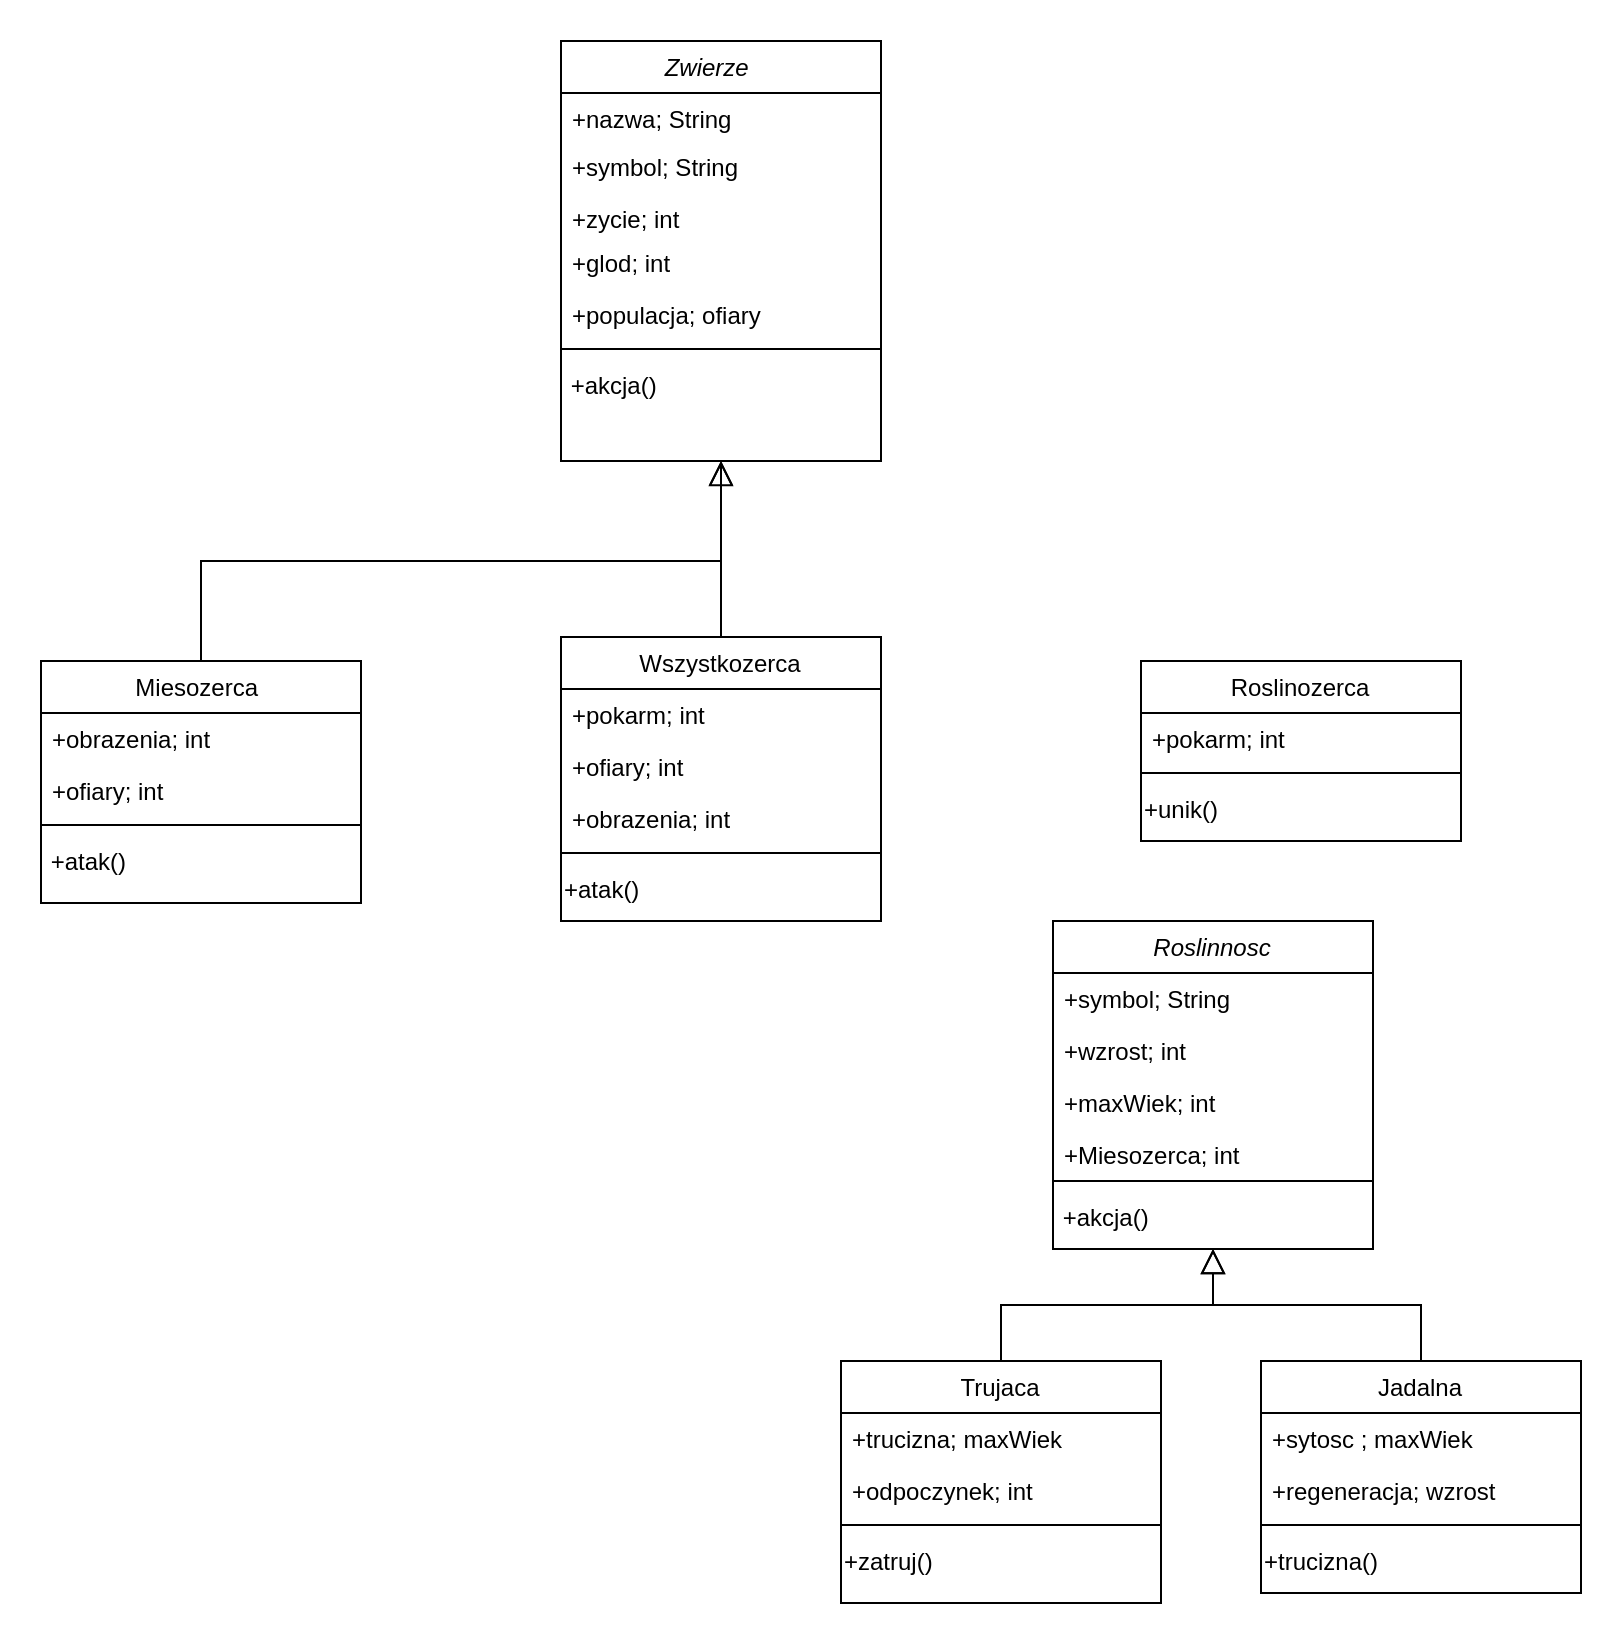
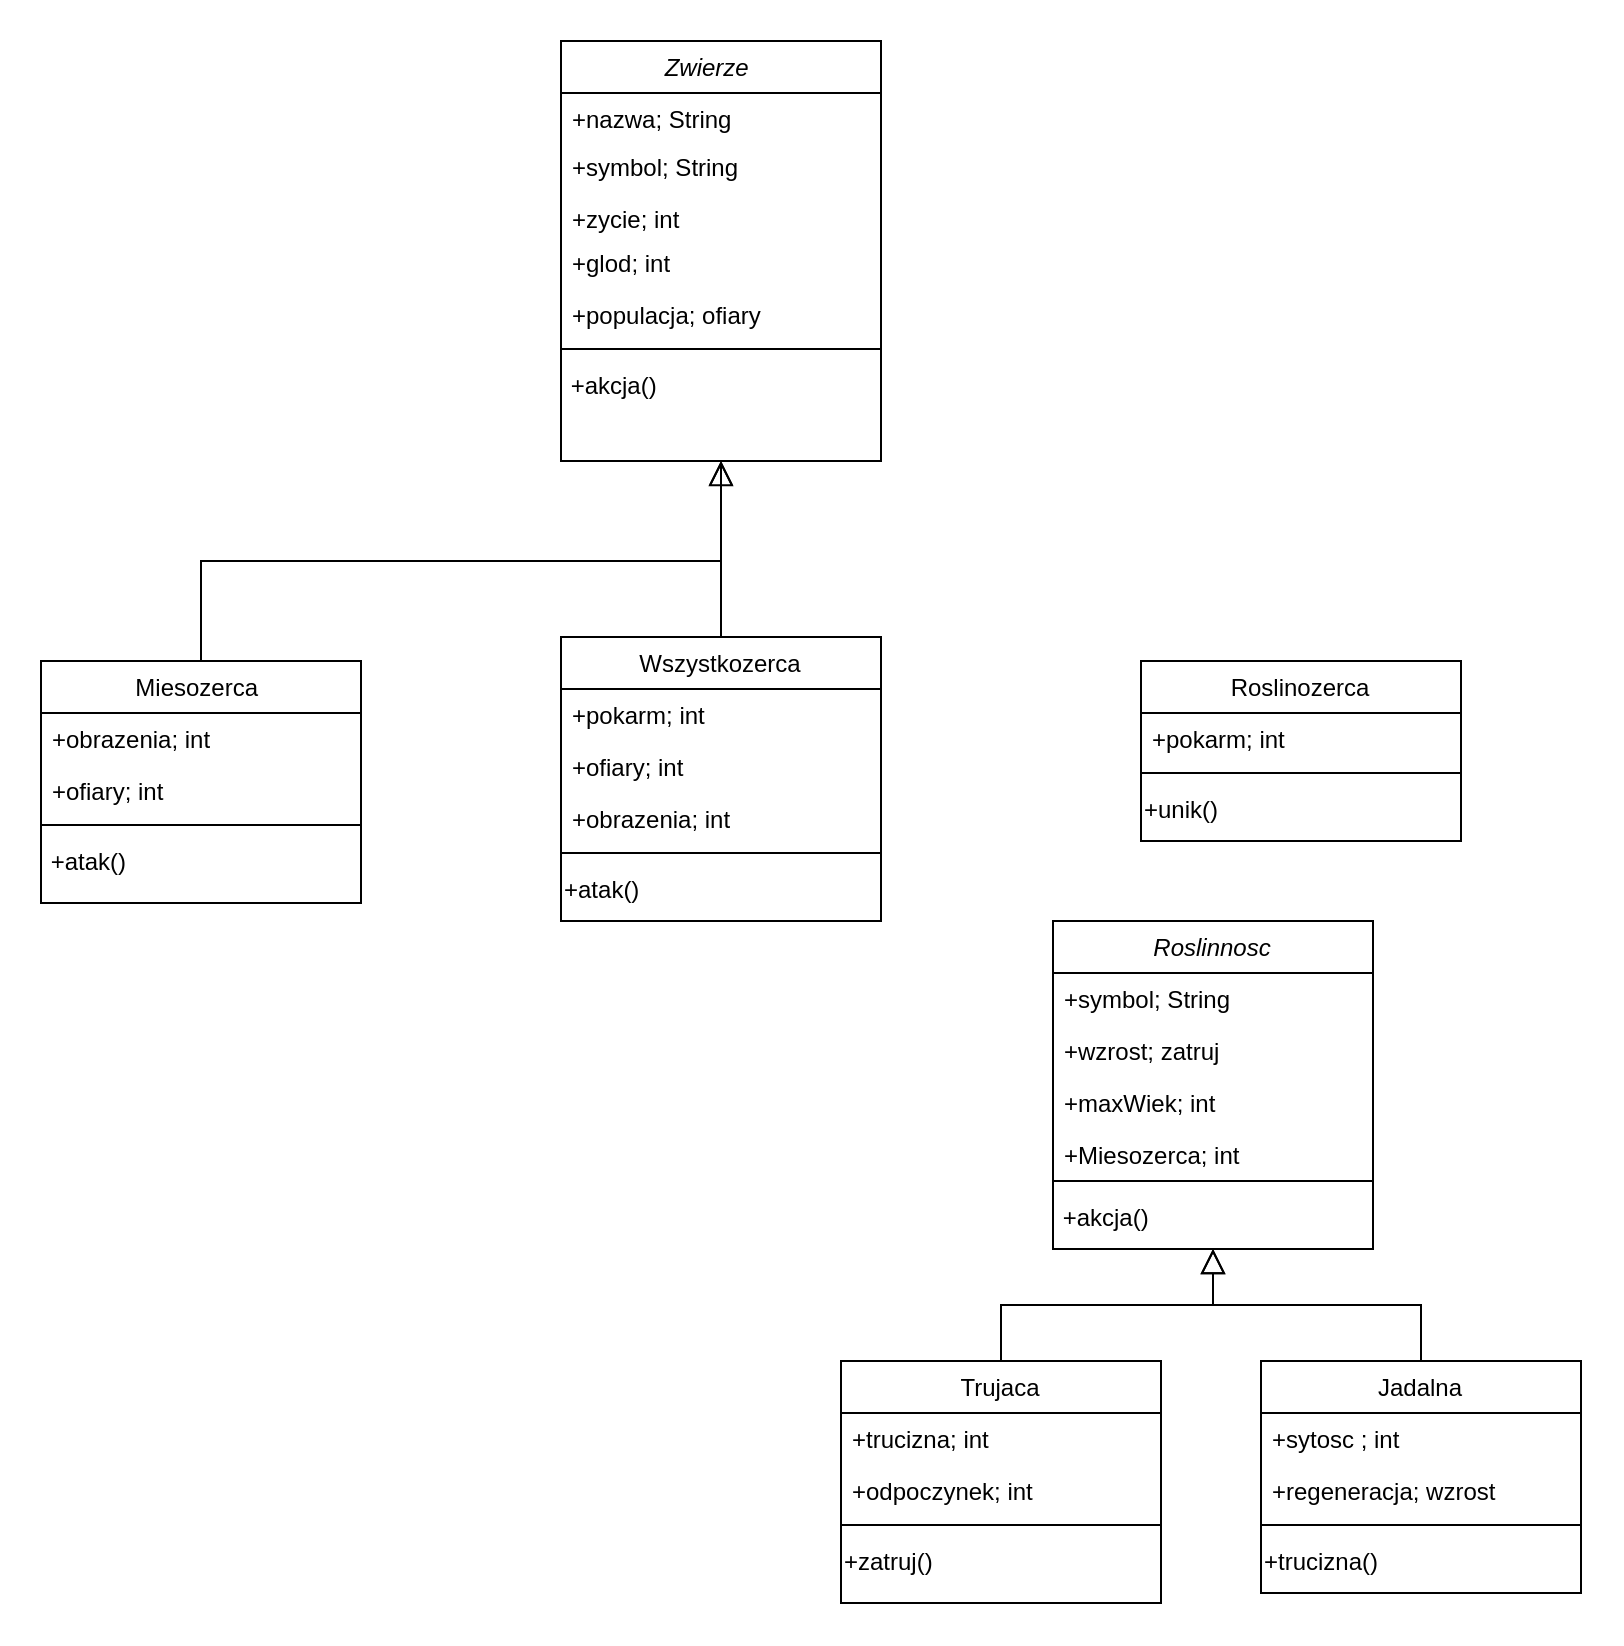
  <mxCell id="0" />
  <mxCell id="1" parent="0" />
  <mxCell id="2" value="Zwierze    " style="swimlane;fontStyle=2;align=center;verticalAlign=top;childLayout=stackLayout;horizontal=1;startSize=26;horizontalStack=0;resizeParent=1;resizeLast=0;collapsible=1;marginBottom=0;rounded=0;shadow=0;strokeWidth=1;" parent="1" vertex="1"><mxGeometry x="280" y="20" width="160" height="210" as="geometry"><mxRectangle x="230" y="140" width="160" height="26" as="alternateBounds" /></mxGeometry></mxCell>
  <mxCell id="3" value="+nazwa; String" style="text;align=left;verticalAlign=top;spacingLeft=4;spacingRight=4;overflow=hidden;rotatable=0;points=[[0,0.5],[1,0.5]];portConstraint=eastwest;" parent="2" vertex="1"><mxGeometry y="26" width="160" height="24" as="geometry" /></mxCell>
  <mxCell id="4" value="+symbol; String" style="text;align=left;verticalAlign=top;spacingLeft=4;spacingRight=4;overflow=hidden;rotatable=0;points=[[0,0.5],[1,0.5]];portConstraint=eastwest;rounded=0;shadow=0;html=0;" parent="2" vertex="1"><mxGeometry y="50" width="160" height="26" as="geometry" /></mxCell>
  <mxCell id="5" value="+zycie; int" style="text;align=left;verticalAlign=top;spacingLeft=4;spacingRight=4;overflow=hidden;rotatable=0;points=[[0,0.5],[1,0.5]];portConstraint=eastwest;rounded=0;shadow=0;html=0;" parent="2" vertex="1"><mxGeometry y="76" width="160" height="22" as="geometry" /></mxCell>
  <mxCell id="6" value="+glod; int" style="text;align=left;verticalAlign=top;spacingLeft=4;spacingRight=4;overflow=hidden;rotatable=0;points=[[0,0.5],[1,0.5]];portConstraint=eastwest;rounded=0;shadow=0;html=0;" parent="2" vertex="1"><mxGeometry y="98" width="160" height="26" as="geometry" /></mxCell>
  <mxCell id="7" value="+populacja; ofiary" style="text;align=left;verticalAlign=top;spacingLeft=4;spacingRight=4;overflow=hidden;rotatable=0;points=[[0,0.5],[1,0.5]];portConstraint=eastwest;rounded=0;shadow=0;html=0;" parent="2" vertex="1"><mxGeometry y="124" width="160" height="26" as="geometry" /></mxCell>
  <mxCell id="8" value="" style="line;html=1;strokeWidth=1;align=left;verticalAlign=middle;spacingTop=-1;spacingLeft=3;spacingRight=3;rotatable=0;labelPosition=right;points=[];portConstraint=eastwest;" parent="2" vertex="1"><mxGeometry y="150" width="160" height="8" as="geometry" /></mxCell>
  <mxCell id="9" value="&amp;nbsp;+akcja()" style="text;html=1;align=left;verticalAlign=middle;resizable=0;points=[];autosize=1;strokeColor=none;fillColor=none;" parent="2" vertex="1"><mxGeometry y="158" width="160" height="30" as="geometry" /></mxCell>
  <mxCell id="10" value="Miesozerca " style="swimlane;fontStyle=0;align=center;verticalAlign=top;childLayout=stackLayout;horizontal=1;startSize=26;horizontalStack=0;resizeParent=1;resizeLast=0;collapsible=1;marginBottom=0;rounded=0;shadow=0;strokeWidth=1;" parent="1" vertex="1"><mxGeometry x="20" y="330" width="160" height="121" as="geometry"><mxRectangle x="130" y="380" width="160" height="26" as="alternateBounds" /></mxGeometry></mxCell>
  <mxCell id="11" value="+obrazenia; int" style="text;align=left;verticalAlign=top;spacingLeft=4;spacingRight=4;overflow=hidden;rotatable=0;points=[[0,0.5],[1,0.5]];portConstraint=eastwest;" parent="10" vertex="1"><mxGeometry y="26" width="160" height="26" as="geometry" /></mxCell>
  <mxCell id="12" value="+ofiary; int" style="text;align=left;verticalAlign=top;spacingLeft=4;spacingRight=4;overflow=hidden;rotatable=0;points=[[0,0.5],[1,0.5]];portConstraint=eastwest;rounded=0;shadow=0;html=0;" parent="10" vertex="1"><mxGeometry y="52" width="160" height="26" as="geometry" /></mxCell>
  <mxCell id="13" value="" style="line;html=1;strokeWidth=1;align=left;verticalAlign=middle;spacingTop=-1;spacingLeft=3;spacingRight=3;rotatable=0;labelPosition=right;points=[];portConstraint=eastwest;" parent="10" vertex="1"><mxGeometry y="78" width="160" height="8" as="geometry" /></mxCell>
  <mxCell id="14" value="&amp;nbsp;+atak()" style="text;html=1;align=left;verticalAlign=middle;resizable=0;points=[];autosize=1;strokeColor=none;fillColor=none;" parent="10" vertex="1"><mxGeometry y="86" width="160" height="30" as="geometry" /></mxCell>
  <mxCell id="15" value="" style="endArrow=open;endSize=10;endFill=0;shadow=0;strokeWidth=1;rounded=0;edgeStyle=elbowEdgeStyle;elbow=vertical;" parent="1" source="10" target="2" edge="1"><mxGeometry width="160" relative="1" as="geometry"><mxPoint x="110" y="123" as="sourcePoint" /><mxPoint x="110" y="123" as="targetPoint" /></mxGeometry></mxCell>
  <mxCell id="16" value="Roslinozerca" style="swimlane;fontStyle=0;align=center;verticalAlign=top;childLayout=stackLayout;horizontal=1;startSize=26;horizontalStack=0;resizeParent=1;resizeLast=0;collapsible=1;marginBottom=0;rounded=0;shadow=0;strokeWidth=1;" parent="1" vertex="1"><mxGeometry x="570" y="330" width="160" height="90" as="geometry"><mxRectangle x="340" y="380" width="170" height="26" as="alternateBounds" /></mxGeometry></mxCell>
  <mxCell id="17" value="+pokarm; int" style="text;align=left;verticalAlign=top;spacingLeft=4;spacingRight=4;overflow=hidden;rotatable=0;points=[[0,0.5],[1,0.5]];portConstraint=eastwest;" parent="16" vertex="1"><mxGeometry y="26" width="160" height="26" as="geometry" /></mxCell>
  <mxCell id="18" value="" style="line;html=1;strokeWidth=1;align=left;verticalAlign=middle;spacingTop=-1;spacingLeft=3;spacingRight=3;rotatable=0;labelPosition=right;points=[];portConstraint=eastwest;" parent="16" vertex="1"><mxGeometry y="52" width="160" height="8" as="geometry" /></mxCell>
  <mxCell id="19" value="+unik()" style="text;html=1;align=left;verticalAlign=middle;resizable=0;points=[];autosize=1;strokeColor=none;fillColor=none;" parent="16" vertex="1"><mxGeometry y="60" width="160" height="30" as="geometry" /></mxCell>
  <mxCell id="20" value="Roslinnosc" style="swimlane;fontStyle=2;align=center;verticalAlign=top;childLayout=stackLayout;horizontal=1;startSize=26;horizontalStack=0;resizeParent=1;resizeLast=0;collapsible=1;marginBottom=0;rounded=0;shadow=0;strokeWidth=1;" parent="1" vertex="1"><mxGeometry x="526" y="460" width="160" height="164" as="geometry"><mxRectangle x="230" y="140" width="160" height="26" as="alternateBounds" /></mxGeometry></mxCell>
  <mxCell id="21" value="+symbol; String" style="text;align=left;verticalAlign=top;spacingLeft=4;spacingRight=4;overflow=hidden;rotatable=0;points=[[0,0.5],[1,0.5]];portConstraint=eastwest;rounded=0;shadow=0;html=0;" vertex="1" parent="20"><mxGeometry y="26" width="160" height="26" as="geometry" /></mxCell>
- <mxCell id="22" value="+wzrost; int" style="text;align=left;verticalAlign=top;spacingLeft=4;spacingRight=4;overflow=hidden;rotatable=0;points=[[0,0.5],[1,0.5]];portConstraint=eastwest;" parent="20" vertex="1"><mxGeometry y="52" width="160" height="26" as="geometry" /></mxCell>
+ <mxCell id="22" value="+wzrost; zatruj" style="text;align=left;verticalAlign=top;spacingLeft=4;spacingRight=4;overflow=hidden;rotatable=0;points=[[0,0.5],[1,0.5]];portConstraint=eastwest;" parent="20" vertex="1"><mxGeometry y="52" width="160" height="26" as="geometry" /></mxCell>
  <mxCell id="23" value="+maxWiek; int" style="text;align=left;verticalAlign=top;spacingLeft=4;spacingRight=4;overflow=hidden;rotatable=0;points=[[0,0.5],[1,0.5]];portConstraint=eastwest;rounded=0;shadow=0;html=0;" parent="20" vertex="1"><mxGeometry y="78" width="160" height="26" as="geometry" /></mxCell>
  <mxCell id="24" value="+Miesozerca; int" style="text;align=left;verticalAlign=top;spacingLeft=4;spacingRight=4;overflow=hidden;rotatable=0;points=[[0,0.5],[1,0.5]];portConstraint=eastwest;rounded=0;shadow=0;html=0;" parent="20" vertex="1"><mxGeometry y="104" width="160" height="22" as="geometry" /></mxCell>
  <mxCell id="25" value="" style="line;html=1;strokeWidth=1;align=left;verticalAlign=middle;spacingTop=-1;spacingLeft=3;spacingRight=3;rotatable=0;labelPosition=right;points=[];portConstraint=eastwest;" parent="20" vertex="1"><mxGeometry y="126" width="160" height="8" as="geometry" /></mxCell>
  <mxCell id="26" value="&amp;nbsp;+akcja()" style="text;html=1;align=left;verticalAlign=middle;resizable=0;points=[];autosize=1;strokeColor=none;fillColor=none;" parent="20" vertex="1"><mxGeometry y="134" width="160" height="30" as="geometry" /></mxCell>
  <mxCell id="27" value="Trujaca" style="swimlane;fontStyle=0;align=center;verticalAlign=top;childLayout=stackLayout;horizontal=1;startSize=26;horizontalStack=0;resizeParent=1;resizeLast=0;collapsible=1;marginBottom=0;rounded=0;shadow=0;strokeWidth=1;" parent="1" vertex="1"><mxGeometry x="420" y="680" width="160" height="121" as="geometry"><mxRectangle x="130" y="380" width="160" height="26" as="alternateBounds" /></mxGeometry></mxCell>
- <mxCell id="28" value="+trucizna; maxWiek" style="text;align=left;verticalAlign=top;spacingLeft=4;spacingRight=4;overflow=hidden;rotatable=0;points=[[0,0.5],[1,0.5]];portConstraint=eastwest;" parent="27" vertex="1"><mxGeometry y="26" width="160" height="26" as="geometry" /></mxCell>
+ <mxCell id="28" value="+trucizna; int" style="text;align=left;verticalAlign=top;spacingLeft=4;spacingRight=4;overflow=hidden;rotatable=0;points=[[0,0.5],[1,0.5]];portConstraint=eastwest;" parent="27" vertex="1"><mxGeometry y="26" width="160" height="26" as="geometry" /></mxCell>
  <mxCell id="29" value="+odpoczynek; int" style="text;align=left;verticalAlign=top;spacingLeft=4;spacingRight=4;overflow=hidden;rotatable=0;points=[[0,0.5],[1,0.5]];portConstraint=eastwest;rounded=0;shadow=0;html=0;" parent="27" vertex="1"><mxGeometry y="52" width="160" height="26" as="geometry" /></mxCell>
  <mxCell id="30" value="" style="line;html=1;strokeWidth=1;align=left;verticalAlign=middle;spacingTop=-1;spacingLeft=3;spacingRight=3;rotatable=0;labelPosition=right;points=[];portConstraint=eastwest;" parent="27" vertex="1"><mxGeometry y="78" width="160" height="8" as="geometry" /></mxCell>
  <mxCell id="31" value="+zatruj()" style="text;html=1;align=left;verticalAlign=middle;resizable=0;points=[];autosize=1;strokeColor=none;fillColor=none;" parent="27" vertex="1"><mxGeometry y="86" width="160" height="30" as="geometry" /></mxCell>
  <mxCell id="32" value="" style="endArrow=block;endSize=10;endFill=0;shadow=0;strokeWidth=1;rounded=0;edgeStyle=elbowEdgeStyle;elbow=vertical;" parent="1" source="27" target="20" edge="1"><mxGeometry width="160" relative="1" as="geometry"><mxPoint x="506" y="473" as="sourcePoint" /><mxPoint x="506" y="473" as="targetPoint" /></mxGeometry></mxCell>
  <mxCell id="33" value="Jadalna" style="swimlane;fontStyle=0;align=center;verticalAlign=top;childLayout=stackLayout;horizontal=1;startSize=26;horizontalStack=0;resizeParent=1;resizeLast=0;collapsible=1;marginBottom=0;rounded=0;shadow=0;strokeWidth=1;" parent="1" vertex="1"><mxGeometry x="630" y="680" width="160" height="116" as="geometry"><mxRectangle x="340" y="380" width="170" height="26" as="alternateBounds" /></mxGeometry></mxCell>
- <mxCell id="34" value="+sytosc ; maxWiek" style="text;align=left;verticalAlign=top;spacingLeft=4;spacingRight=4;overflow=hidden;rotatable=0;points=[[0,0.5],[1,0.5]];portConstraint=eastwest;" parent="33" vertex="1"><mxGeometry y="26" width="160" height="26" as="geometry" /></mxCell>
+ <mxCell id="34" value="+sytosc ; int" style="text;align=left;verticalAlign=top;spacingLeft=4;spacingRight=4;overflow=hidden;rotatable=0;points=[[0,0.5],[1,0.5]];portConstraint=eastwest;" parent="33" vertex="1"><mxGeometry y="26" width="160" height="26" as="geometry" /></mxCell>
  <mxCell id="35" value="+regeneracja; wzrost" style="text;align=left;verticalAlign=top;spacingLeft=4;spacingRight=4;overflow=hidden;rotatable=0;points=[[0,0.5],[1,0.5]];portConstraint=eastwest;" parent="33" vertex="1"><mxGeometry y="52" width="160" height="26" as="geometry" /></mxCell>
  <mxCell id="36" value="" style="line;html=1;strokeWidth=1;align=left;verticalAlign=middle;spacingTop=-1;spacingLeft=3;spacingRight=3;rotatable=0;labelPosition=right;points=[];portConstraint=eastwest;" parent="33" vertex="1"><mxGeometry y="78" width="160" height="8" as="geometry" /></mxCell>
  <mxCell id="37" value="+trucizna()" style="text;html=1;align=left;verticalAlign=middle;resizable=0;points=[];autosize=1;strokeColor=none;fillColor=none;" parent="33" vertex="1"><mxGeometry y="86" width="160" height="30" as="geometry" /></mxCell>
  <mxCell id="38" value="" style="endArrow=block;endSize=10;endFill=0;shadow=0;strokeWidth=1;rounded=0;edgeStyle=elbowEdgeStyle;elbow=vertical;" parent="1" source="33" target="20" edge="1"><mxGeometry width="160" relative="1" as="geometry"><mxPoint x="516" y="643" as="sourcePoint" /><mxPoint x="616" y="541" as="targetPoint" /></mxGeometry></mxCell>
  <mxCell id="39" value="Wszystkozerca&#10;" style="swimlane;fontStyle=0;align=center;verticalAlign=top;childLayout=stackLayout;horizontal=1;startSize=26;horizontalStack=0;resizeParent=1;resizeLast=0;collapsible=1;marginBottom=0;rounded=0;shadow=0;strokeWidth=1;" parent="1" vertex="1"><mxGeometry x="280" y="318" width="160" height="142" as="geometry"><mxRectangle x="340" y="380" width="170" height="26" as="alternateBounds" /></mxGeometry></mxCell>
  <mxCell id="40" value="+pokarm; int" style="text;align=left;verticalAlign=top;spacingLeft=4;spacingRight=4;overflow=hidden;rotatable=0;points=[[0,0.5],[1,0.5]];portConstraint=eastwest;" parent="39" vertex="1"><mxGeometry y="26" width="160" height="26" as="geometry" /></mxCell>
  <mxCell id="41" value="+ofiary; int" style="text;align=left;verticalAlign=top;spacingLeft=4;spacingRight=4;overflow=hidden;rotatable=0;points=[[0,0.5],[1,0.5]];portConstraint=eastwest;rounded=0;shadow=0;html=0;" parent="39" vertex="1"><mxGeometry y="52" width="160" height="26" as="geometry" /></mxCell>
  <mxCell id="42" value="+obrazenia; int" style="text;align=left;verticalAlign=top;spacingLeft=4;spacingRight=4;overflow=hidden;rotatable=0;points=[[0,0.5],[1,0.5]];portConstraint=eastwest;" parent="39" vertex="1"><mxGeometry y="78" width="160" height="26" as="geometry" /></mxCell>
  <mxCell id="43" value="" style="line;html=1;strokeWidth=1;align=left;verticalAlign=middle;spacingTop=-1;spacingLeft=3;spacingRight=3;rotatable=0;labelPosition=right;points=[];portConstraint=eastwest;" parent="39" vertex="1"><mxGeometry y="104" width="160" height="8" as="geometry" /></mxCell>
  <mxCell id="44" value="+atak()" style="text;html=1;align=left;verticalAlign=middle;resizable=0;points=[];autosize=1;strokeColor=none;fillColor=none;" parent="39" vertex="1"><mxGeometry y="112" width="160" height="30" as="geometry" /></mxCell>
  <mxCell id="45" value="" style="endArrow=block;endSize=10;endFill=0;shadow=0;strokeWidth=1;rounded=0;edgeStyle=elbowEdgeStyle;elbow=vertical;exitX=0.5;exitY=0;exitDx=0;exitDy=0;" parent="1" source="39" edge="1"><mxGeometry width="160" relative="1" as="geometry"><mxPoint x="240" y="390" as="sourcePoint" /><mxPoint x="360" y="230" as="targetPoint" /></mxGeometry></mxCell>
